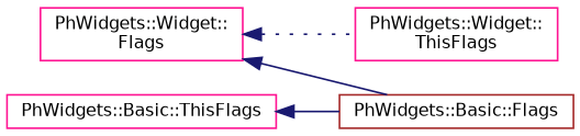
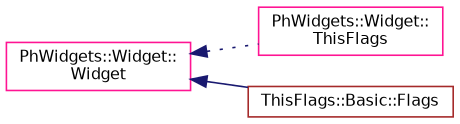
  digraph {
    rankdir=LR
    node [color=deeppink fillcolor=white fontname=Helvetica fontsize=10 shape=record style=filled]
    edge [color=midnightblue dir=back fontname=Helvetica fontsize=10 labelfontname=Helvetica labelfontsize=10 style=solid]
    n1 [height=0.2 label="PhWidgets::Widget::\lThisFlags" width=0.4]
-   n2 [height=0.2 label="PhWidgets::Widget::\lFlags" width=0.4]
-   n3 [color=brown height=0.2 label="PhWidgets::Basic::Flags" width=0.4]
-   n4 [height=0.2 label="PhWidgets::Basic::ThisFlags" width=0.4]
+   n2 [height=0.2 label="PhWidgets::Widget::\lWidget" width=0.4]
+   n3 [color=brown height=0.2 label="ThisFlags::Basic::Flags" width=0.4]
    n2 -> n1 [style=dotted]
    n2 -> n3
-   n4 -> n3
  }
